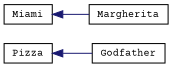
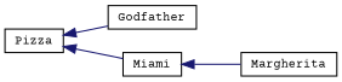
  digraph {
    fontname="Courier Prime"
    rankdir=LR
    node [color=black fillcolor=white fontname="Courier Prime" fontsize=10 shape=record style=filled]
    edge [color=midnightblue dir=back fontname="Courier Prime" fontsize=10 labelfontname=Helvetica labelfontsize=10 style=solid]
    n1 [height=0.2 label=Pizza width=0.4]
    n2 [height=0.2 label=Godfather width=0.4]
    n3 [height=0.2 label=Miami width=0.4]
    n4 [height=0.2 label=Margherita width=0.4]
    n1 -> n2
+   n1 -> n3
    n3 -> n4
  }
